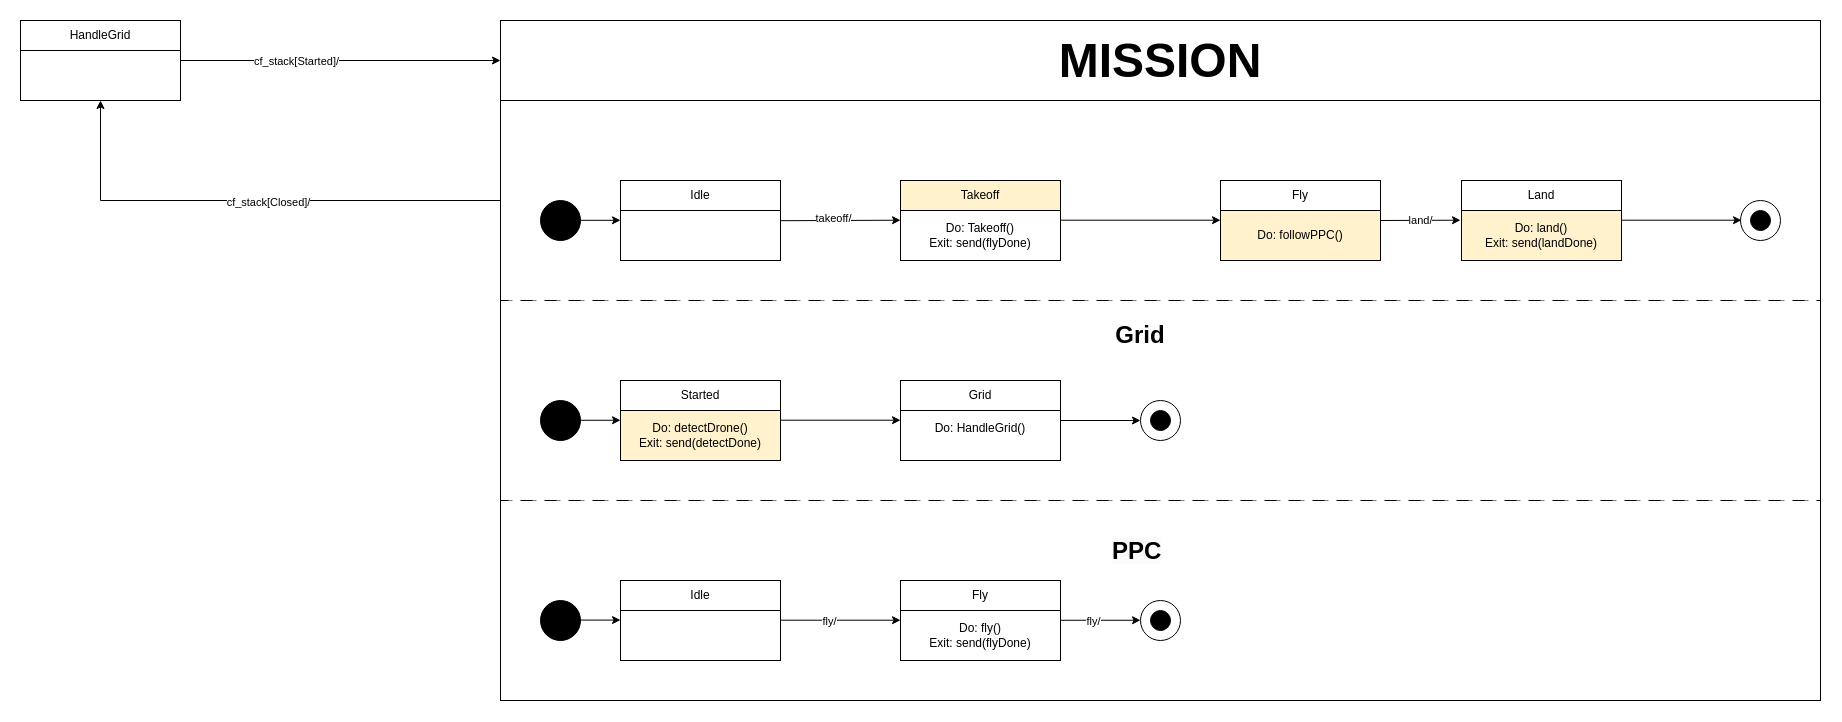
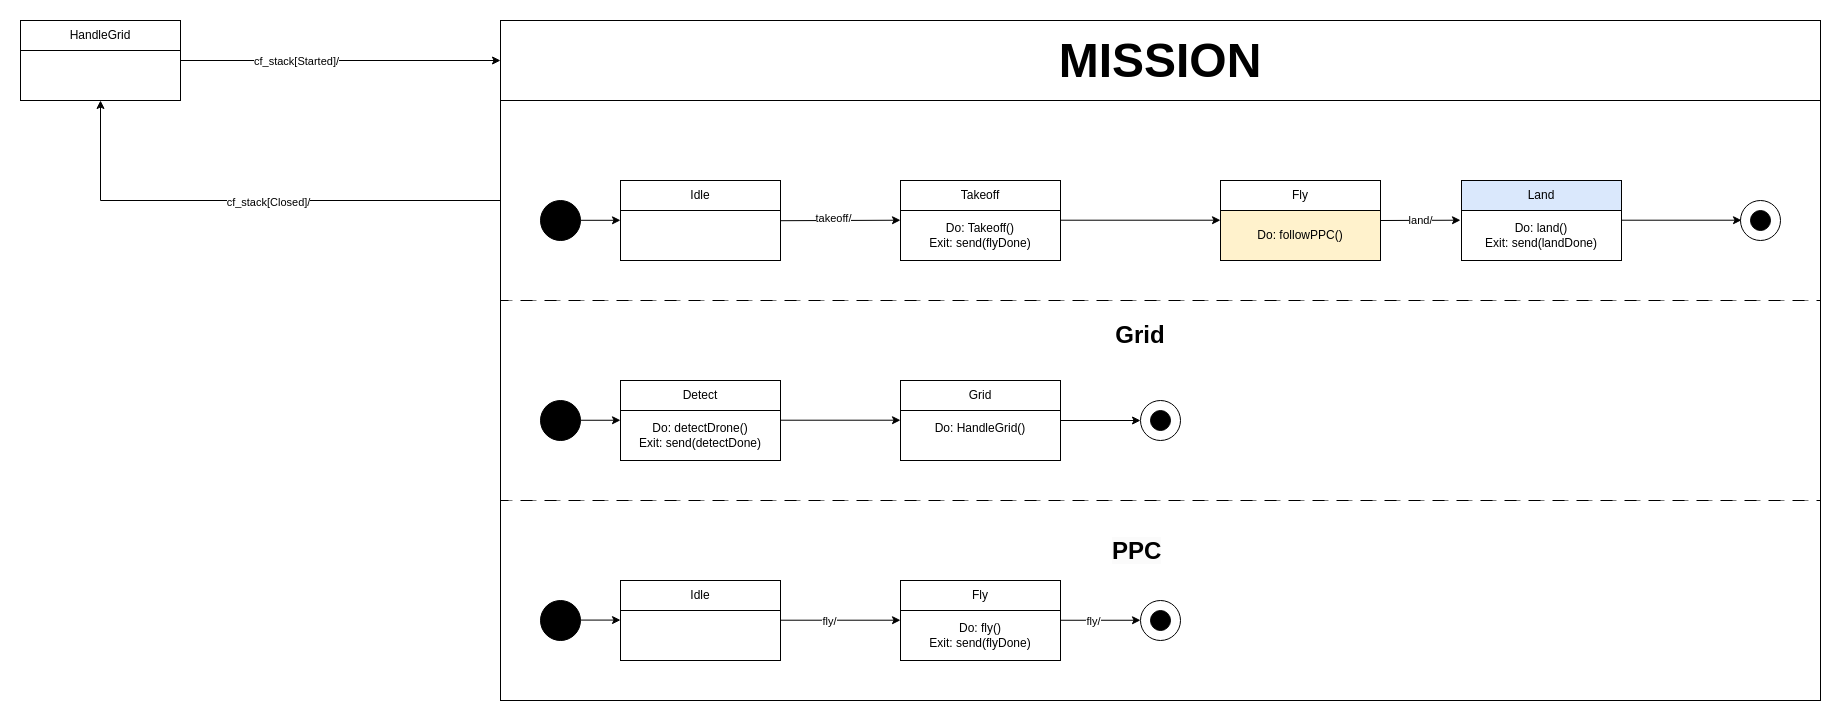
  <mxCell id="0" />
  <mxCell id="1" parent="0" />
  <mxCell id="2" value="" style="rounded=0;whiteSpace=wrap;html=1;dashed=1;dashPattern=12 12;" parent="1" vertex="1"><mxGeometry x="500" y="500" width="1320" height="200" as="geometry" /></mxCell>
  <mxCell id="3" value="" style="rounded=0;whiteSpace=wrap;html=1;dashed=1;dashPattern=12 12;" parent="1" vertex="1"><mxGeometry x="500" y="300" width="1320" height="200" as="geometry" /></mxCell>
  <mxCell id="4" value="" style="group" parent="1" vertex="1" connectable="0"><mxGeometry x="620" y="180" width="1200" height="520" as="geometry" /></mxCell>
  <mxCell id="5" value="" style="rounded=0;whiteSpace=wrap;html=1;dashed=1;dashPattern=12 12;" parent="4" vertex="1"><mxGeometry x="-120" y="-80" width="1320" height="200" as="geometry" /></mxCell>
  <mxCell id="6" value="Idle" style="rounded=0;whiteSpace=wrap;html=1;" parent="4" vertex="1"><mxGeometry width="160" height="30" as="geometry" /></mxCell>
  <mxCell id="7" value="" style="rounded=0;whiteSpace=wrap;html=1;" parent="4" vertex="1"><mxGeometry y="30" width="160" height="50" as="geometry" /></mxCell>
  <mxCell id="8" value="" style="rounded=0;whiteSpace=wrap;html=1;fillColor=none;" vertex="1" parent="4"><mxGeometry x="-120" y="-80" width="1320" height="600" as="geometry" /></mxCell>
  <mxCell id="9" value="" style="group" parent="1" vertex="1" connectable="0"><mxGeometry x="1220" y="180" width="160" height="80" as="geometry" /></mxCell>
  <mxCell id="10" value="Fly" style="rounded=0;whiteSpace=wrap;html=1;" parent="9" vertex="1"><mxGeometry width="160" height="30" as="geometry" /></mxCell>
  <mxCell id="11" value="Do: followPPC()" style="rounded=0;whiteSpace=wrap;html=1;fillColor=#fff2cc;" parent="9" vertex="1"><mxGeometry y="30" width="160" height="50" as="geometry" /></mxCell>
  <mxCell id="12" value="" style="group" parent="1" vertex="1" connectable="0"><mxGeometry x="900" y="180" width="160" height="80" as="geometry" /></mxCell>
- <mxCell id="13" value="Takeoff" style="rounded=0;whiteSpace=wrap;html=1;fillColor=#fff2cc;" parent="12" vertex="1"><mxGeometry width="160" height="30" as="geometry" /></mxCell>
+ <mxCell id="13" value="Takeoff" style="rounded=0;whiteSpace=wrap;html=1;" parent="12" vertex="1"><mxGeometry width="160" height="30" as="geometry" /></mxCell>
  <mxCell id="14" value="Do: Takeoff()&lt;div&gt;Exit: send(flyDone)&lt;/div&gt;" style="rounded=0;whiteSpace=wrap;html=1;" parent="12" vertex="1"><mxGeometry y="30" width="160" height="50" as="geometry" /></mxCell>
  <mxCell id="15" value="" style="endArrow=classic;html=1;rounded=0;exitX=1;exitY=0.25;exitDx=0;exitDy=0;" parent="1" edge="1"><mxGeometry width="50" height="50" relative="1" as="geometry"><mxPoint x="780" y="220.21" as="sourcePoint" /><mxPoint x="900" y="219.71" as="targetPoint" /></mxGeometry></mxCell>
  <mxCell id="16" value="takeoff/" style="edgeLabel;html=1;align=center;verticalAlign=middle;resizable=0;points=[];" parent="15" vertex="1" connectable="0"><mxGeometry x="-0.117" y="2" relative="1" as="geometry"><mxPoint as="offset" /></mxGeometry></mxCell>
  <mxCell id="17" value="" style="endArrow=classic;html=1;rounded=0;" parent="1" edge="1"><mxGeometry width="50" height="50" relative="1" as="geometry"><mxPoint x="1060" y="219.71" as="sourcePoint" /><mxPoint x="1220" y="219.71" as="targetPoint" /></mxGeometry></mxCell>
  <mxCell id="18" value="" style="group" parent="1" vertex="1" connectable="0"><mxGeometry x="1420" y="180" width="160" height="80" as="geometry" /></mxCell>
- <mxCell id="19" value="Land" style="rounded=0;whiteSpace=wrap;html=1;" parent="18" vertex="1"><mxGeometry x="41" width="160" height="30" as="geometry" /></mxCell>
- <mxCell id="20" value="Do: land()&lt;div&gt;Exit: send(landDone)&lt;/div&gt;" style="rounded=0;whiteSpace=wrap;html=1;fillColor=#fff2cc;" parent="18" vertex="1"><mxGeometry x="41" y="30" width="160" height="50" as="geometry" /></mxCell>
+ <mxCell id="19" value="Land" style="rounded=0;whiteSpace=wrap;html=1;fillColor=#dae8fc;" parent="18" vertex="1"><mxGeometry x="41" width="160" height="30" as="geometry" /></mxCell>
+ <mxCell id="20" value="Do: land()&lt;div&gt;Exit: send(landDone)&lt;/div&gt;" style="rounded=0;whiteSpace=wrap;html=1;" parent="18" vertex="1"><mxGeometry x="41" y="30" width="160" height="50" as="geometry" /></mxCell>
  <mxCell id="21" value="" style="endArrow=classic;html=1;rounded=0;" parent="18" edge="1"><mxGeometry width="50" height="50" relative="1" as="geometry"><mxPoint x="-40" y="40" as="sourcePoint" /><mxPoint x="40" y="39.71" as="targetPoint" /></mxGeometry></mxCell>
  <mxCell id="22" value="land/" style="edgeLabel;html=1;align=center;verticalAlign=middle;resizable=0;points=[];" parent="21" vertex="1" connectable="0"><mxGeometry x="0.46" y="2" relative="1" as="geometry"><mxPoint x="-18" y="2" as="offset" /></mxGeometry></mxCell>
  <mxCell id="23" value="" style="ellipse;whiteSpace=wrap;html=1;aspect=fixed;" parent="1" vertex="1"><mxGeometry x="1740" y="200" width="40" height="40" as="geometry" /></mxCell>
  <mxCell id="24" value="" style="endArrow=classic;html=1;rounded=0;exitX=1;exitY=0.25;exitDx=0;exitDy=0;entryX=0;entryY=0.25;entryDx=0;entryDy=0;" parent="1" edge="1"><mxGeometry width="50" height="50" relative="1" as="geometry"><mxPoint x="1621" y="219.71" as="sourcePoint" /><mxPoint x="1741" y="219.71" as="targetPoint" /></mxGeometry></mxCell>
  <mxCell id="25" value="" style="ellipse;whiteSpace=wrap;html=1;aspect=fixed;fillColor=#000000;" parent="1" vertex="1"><mxGeometry x="540" y="200" width="40" height="40" as="geometry" /></mxCell>
  <mxCell id="26" value="" style="endArrow=classic;html=1;rounded=0;" parent="1" edge="1"><mxGeometry width="50" height="50" relative="1" as="geometry"><mxPoint x="580" y="219.8" as="sourcePoint" /><mxPoint x="620" y="219.8" as="targetPoint" /></mxGeometry></mxCell>
  <mxCell id="27" value="&lt;font style=&quot;font-size: 24px;&quot;&gt;&lt;b&gt;Grid&lt;/b&gt;&lt;/font&gt;" style="text;strokeColor=none;align=center;fillColor=none;html=1;verticalAlign=middle;whiteSpace=wrap;rounded=0;" parent="1" vertex="1"><mxGeometry x="1110" y="320" width="60" height="30" as="geometry" /></mxCell>
  <mxCell id="28" value="" style="ellipse;whiteSpace=wrap;html=1;aspect=fixed;fillColor=#000000;" parent="1" vertex="1"><mxGeometry x="540" y="400" width="40" height="40" as="geometry" /></mxCell>
  <mxCell id="29" value="" style="group" parent="1" vertex="1" connectable="0"><mxGeometry x="620" y="380" width="160" height="80" as="geometry" /></mxCell>
- <mxCell id="30" value="Started" style="rounded=0;whiteSpace=wrap;html=1;" parent="29" vertex="1"><mxGeometry width="160" height="30" as="geometry" /></mxCell>
- <mxCell id="31" value="Do: detectDrone()&lt;div&gt;Exit: send(detectDone)&lt;/div&gt;" style="rounded=0;whiteSpace=wrap;html=1;fillColor=#fff2cc;" parent="29" vertex="1"><mxGeometry y="30" width="160" height="50" as="geometry" /></mxCell>
+ <mxCell id="30" value="Detect" style="rounded=0;whiteSpace=wrap;html=1;" parent="29" vertex="1"><mxGeometry width="160" height="30" as="geometry" /></mxCell>
+ <mxCell id="31" value="Do: detectDrone()&lt;div&gt;Exit: send(detectDone)&lt;/div&gt;" style="rounded=0;whiteSpace=wrap;html=1;" parent="29" vertex="1"><mxGeometry y="30" width="160" height="50" as="geometry" /></mxCell>
  <mxCell id="32" value="" style="endArrow=classic;html=1;rounded=0;" parent="1" edge="1"><mxGeometry width="50" height="50" relative="1" as="geometry"><mxPoint x="580" y="419.76" as="sourcePoint" /><mxPoint x="620" y="419.76" as="targetPoint" /></mxGeometry></mxCell>
  <mxCell id="33" value="" style="group" parent="1" vertex="1" connectable="0"><mxGeometry x="900" y="380" width="160" height="80" as="geometry" /></mxCell>
  <mxCell id="34" value="Grid" style="rounded=0;whiteSpace=wrap;html=1;" parent="33" vertex="1"><mxGeometry width="160" height="30" as="geometry" /></mxCell>
  <mxCell id="35" value="Do: HandleGrid()&lt;div&gt;&lt;br&gt;&lt;/div&gt;" style="rounded=0;whiteSpace=wrap;html=1;" parent="33" vertex="1"><mxGeometry y="30" width="160" height="50" as="geometry" /></mxCell>
  <mxCell id="36" value="" style="endArrow=classic;html=1;rounded=0;" parent="1" edge="1"><mxGeometry width="50" height="50" relative="1" as="geometry"><mxPoint x="780" y="419.71" as="sourcePoint" /><mxPoint x="900" y="419.71" as="targetPoint" /></mxGeometry></mxCell>
  <mxCell id="37" value="" style="ellipse;whiteSpace=wrap;html=1;aspect=fixed;" parent="1" vertex="1"><mxGeometry x="1140" y="400" width="40" height="40" as="geometry" /></mxCell>
  <mxCell id="38" value="" style="endArrow=classic;html=1;rounded=0;entryX=0;entryY=0.5;entryDx=0;entryDy=0;" parent="1" target="37" edge="1"><mxGeometry width="50" height="50" relative="1" as="geometry"><mxPoint x="1060" y="420" as="sourcePoint" /><mxPoint x="1110" y="370" as="targetPoint" /></mxGeometry></mxCell>
  <mxCell id="39" value="&lt;b style=&quot;forced-color-adjust: none; color: rgb(0, 0, 0); font-family: Helvetica; font-size: 24px; font-style: normal; font-variant-ligatures: normal; font-variant-caps: normal; letter-spacing: normal; orphans: 2; text-align: center; text-indent: 0px; text-transform: none; widows: 2; word-spacing: 0px; -webkit-text-stroke-width: 0px; white-space: normal; background-color: rgb(251, 251, 251); text-decoration-thickness: initial; text-decoration-style: initial; text-decoration-color: initial;&quot;&gt;PPC&lt;/b&gt;" style="text;whiteSpace=wrap;html=1;" parent="1" vertex="1"><mxGeometry x="1110" y="530" width="80" height="50" as="geometry" /></mxCell>
  <mxCell id="40" value="" style="ellipse;whiteSpace=wrap;html=1;aspect=fixed;fillColor=#000000;" parent="1" vertex="1"><mxGeometry x="540" y="600" width="40" height="40" as="geometry" /></mxCell>
  <mxCell id="41" value="" style="endArrow=classic;html=1;rounded=0;" parent="1" edge="1"><mxGeometry width="50" height="50" relative="1" as="geometry"><mxPoint x="580" y="619.58" as="sourcePoint" /><mxPoint x="620" y="619.58" as="targetPoint" /></mxGeometry></mxCell>
  <mxCell id="42" value="" style="group" parent="1" vertex="1" connectable="0"><mxGeometry x="620" y="580" width="160" height="80" as="geometry" /></mxCell>
  <mxCell id="43" value="Idle" style="rounded=0;whiteSpace=wrap;html=1;" parent="42" vertex="1"><mxGeometry width="160" height="30" as="geometry" /></mxCell>
  <mxCell id="44" value="" style="rounded=0;whiteSpace=wrap;html=1;" parent="42" vertex="1"><mxGeometry y="30" width="160" height="50" as="geometry" /></mxCell>
  <mxCell id="45" value="" style="group" parent="1" vertex="1" connectable="0"><mxGeometry x="900" y="580" width="160" height="80" as="geometry" /></mxCell>
  <mxCell id="46" value="Fly" style="rounded=0;whiteSpace=wrap;html=1;" parent="45" vertex="1"><mxGeometry width="160" height="30" as="geometry" /></mxCell>
  <mxCell id="47" value="Do: fly()&lt;div&gt;Exit: send(flyDone)&lt;/div&gt;" style="rounded=0;whiteSpace=wrap;html=1;" parent="45" vertex="1"><mxGeometry y="30" width="160" height="50" as="geometry" /></mxCell>
  <mxCell id="48" value="" style="endArrow=classic;html=1;rounded=0;" parent="1" edge="1"><mxGeometry width="50" height="50" relative="1" as="geometry"><mxPoint x="780" y="619.71" as="sourcePoint" /><mxPoint x="900" y="619.71" as="targetPoint" /></mxGeometry></mxCell>
  <mxCell id="49" value="fly/" style="edgeLabel;html=1;align=center;verticalAlign=middle;resizable=0;points=[];" parent="48" vertex="1" connectable="0"><mxGeometry x="-0.194" y="-1" relative="1" as="geometry"><mxPoint as="offset" /></mxGeometry></mxCell>
  <mxCell id="50" value="" style="ellipse;whiteSpace=wrap;html=1;aspect=fixed;" parent="1" vertex="1"><mxGeometry x="1140" y="600" width="40" height="40" as="geometry" /></mxCell>
  <mxCell id="51" value="" style="endArrow=classic;html=1;rounded=0;" parent="1" edge="1"><mxGeometry width="50" height="50" relative="1" as="geometry"><mxPoint x="1060" y="619.76" as="sourcePoint" /><mxPoint x="1140" y="619.76" as="targetPoint" /></mxGeometry></mxCell>
  <mxCell id="52" value="fly/" style="edgeLabel;html=1;align=center;verticalAlign=middle;resizable=0;points=[];" parent="51" vertex="1" connectable="0"><mxGeometry x="-0.194" y="-1" relative="1" as="geometry"><mxPoint as="offset" /></mxGeometry></mxCell>
  <mxCell id="53" value="&lt;font style=&quot;font-size: 48px;&quot;&gt;&lt;b&gt;MISSION&lt;/b&gt;&lt;/font&gt;" style="rounded=0;whiteSpace=wrap;html=1;" parent="1" vertex="1"><mxGeometry x="500" y="20" width="1320" height="80" as="geometry" /></mxCell>
  <mxCell id="54" value="" style="group" parent="1" vertex="1" connectable="0"><mxGeometry x="20" y="20" width="160" height="80" as="geometry" /></mxCell>
  <mxCell id="55" value="HandleGrid" style="rounded=0;whiteSpace=wrap;html=1;" parent="54" vertex="1"><mxGeometry width="160" height="30" as="geometry" /></mxCell>
  <mxCell id="56" value="" style="rounded=0;whiteSpace=wrap;html=1;" parent="54" vertex="1"><mxGeometry y="30" width="160" height="50" as="geometry" /></mxCell>
  <mxCell id="57" value="" style="endArrow=classic;html=1;rounded=0;" parent="1" edge="1"><mxGeometry width="50" height="50" relative="1" as="geometry"><mxPoint x="180" y="60" as="sourcePoint" /><mxPoint x="500" y="60" as="targetPoint" /></mxGeometry></mxCell>
  <mxCell id="58" value="cf_stack[Started]/" style="edgeLabel;html=1;align=center;verticalAlign=middle;resizable=0;points=[];" parent="57" vertex="1" connectable="0"><mxGeometry x="-0.279" relative="1" as="geometry"><mxPoint as="offset" /></mxGeometry></mxCell>
  <mxCell id="59" value="" style="endArrow=classic;html=1;rounded=0;entryX=0.5;entryY=1;entryDx=0;entryDy=0;exitX=0;exitY=0.5;exitDx=0;exitDy=0;" parent="1" source="5" target="56" edge="1"><mxGeometry width="50" height="50" relative="1" as="geometry"><mxPoint x="330" y="230" as="sourcePoint" /><mxPoint y="180" as="targetPoint" x="380" /><Array as="points"><mxPoint x="100" y="200" /></Array></mxGeometry></mxCell>
  <mxCell id="60" value="cf_stack[Closed]/" style="edgeLabel;html=1;align=center;verticalAlign=middle;resizable=0;points=[];" parent="59" vertex="1" connectable="0"><mxGeometry x="-0.067" y="1" relative="1" as="geometry"><mxPoint as="offset" /></mxGeometry></mxCell>
  <mxCell id="61" value="" style="ellipse;whiteSpace=wrap;html=1;aspect=fixed;fillColor=#000000;" vertex="1" parent="1"><mxGeometry x="1750" y="210" width="20" height="20" as="geometry" /></mxCell>
  <mxCell id="62" value="" style="ellipse;whiteSpace=wrap;html=1;aspect=fixed;fillColor=#000000;" vertex="1" parent="1"><mxGeometry x="1150" y="410" width="20" height="20" as="geometry" /></mxCell>
  <mxCell id="63" value="" style="ellipse;whiteSpace=wrap;html=1;aspect=fixed;fillColor=#000000;" vertex="1" parent="1"><mxGeometry x="1150" y="610" width="20" height="20" as="geometry" /></mxCell>
